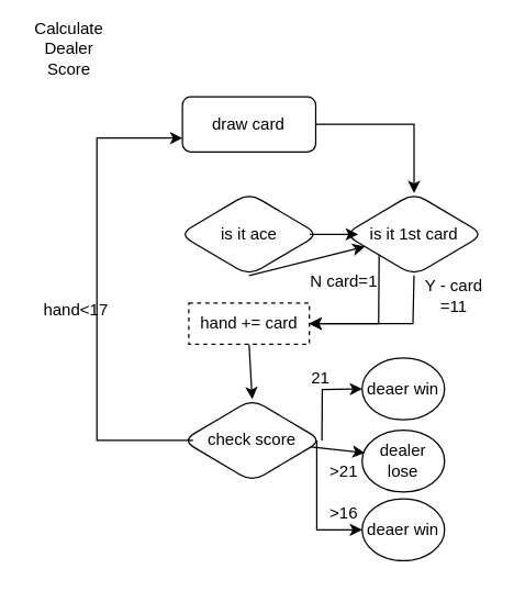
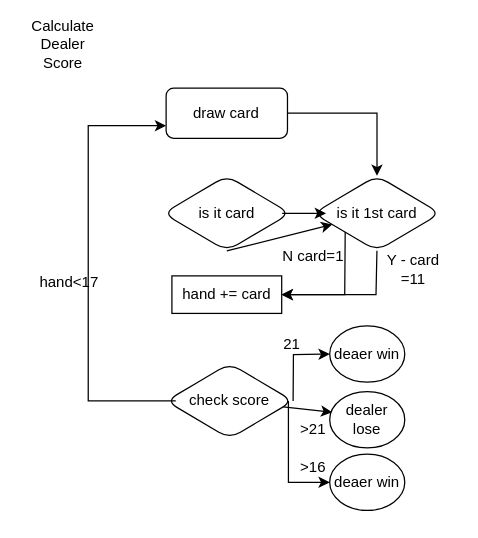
  <mxCell id="0" />
  <mxCell id="1" parent="0" />
  <mxCell id="2" value="draw card" style="rounded=1;whiteSpace=wrap;html=1;" vertex="1" parent="1"><mxGeometry x="132.25" y="70" width="97" height="40" as="geometry" /></mxCell>
- <mxCell id="3" value="is it ace" style="rhombus;whiteSpace=wrap;html=1;rounded=1;" vertex="1" parent="1"><mxGeometry x="130" y="140" width="101.5" height="60" as="geometry" /></mxCell>
+ <mxCell id="3" value="is it card" style="rhombus;whiteSpace=wrap;html=1;rounded=1;" vertex="1" parent="1"><mxGeometry x="130" y="140" width="101.5" height="60" as="geometry" /></mxCell>
  <mxCell id="4" value="" style="edgeStyle=orthogonalEdgeStyle;rounded=0;orthogonalLoop=1;jettySize=auto;html=1;" edge="1" parent="1" source="2" target="7"><mxGeometry relative="1" as="geometry" /></mxCell>
  <mxCell id="5" value="deaer win" style="ellipse;whiteSpace=wrap;html=1;rounded=1;" vertex="1" parent="1"><mxGeometry x="263" y="260" width="60" height="45" as="geometry" /></mxCell>
  <mxCell id="6" value="Calculate Dealer Score" style="text;html=1;strokeColor=none;fillColor=none;align=center;verticalAlign=middle;whiteSpace=wrap;rounded=0;" vertex="1" parent="1"><mxGeometry x="20" y="20" width="60" height="30" as="geometry" /></mxCell>
  <mxCell id="7" value="is it 1st card" style="rhombus;whiteSpace=wrap;html=1;rounded=1;" vertex="1" parent="1"><mxGeometry x="250" y="140" width="101.5" height="60" as="geometry" /></mxCell>
  <mxCell id="8" value="" style="endArrow=classic;html=1;rounded=0;exitX=0.936;exitY=0.5;exitDx=0;exitDy=0;exitPerimeter=0;" edge="1" parent="1" source="3"><mxGeometry width="50" height="50" relative="1" as="geometry"><mxPoint x="240" y="220" as="sourcePoint" /><mxPoint x="260" y="170" as="targetPoint" /></mxGeometry></mxCell>
- <mxCell id="9" value="hand += card" style="rounded=0;whiteSpace=wrap;html=1;dashed=1;" vertex="1" parent="1"><mxGeometry x="136.88" y="220" width="87.75" height="30" as="geometry" /></mxCell>
+ <mxCell id="9" value="hand += card" style="rounded=0;whiteSpace=wrap;html=1;" vertex="1" parent="1"><mxGeometry x="136.88" y="220" width="87.75" height="30" as="geometry" /></mxCell>
  <mxCell id="10" value="" style="endArrow=classic;html=1;rounded=0;exitX=0.5;exitY=1;exitDx=0;exitDy=0;" edge="1" parent="1" source="3" target="7"><mxGeometry width="50" height="50" relative="1" as="geometry"><mxPoint x="240" y="220" as="sourcePoint" /><mxPoint x="290" y="170" as="targetPoint" /></mxGeometry></mxCell>
  <mxCell id="11" value="" style="endArrow=classic;html=1;rounded=0;entryX=1;entryY=0.5;entryDx=0;entryDy=0;exitX=0.5;exitY=1;exitDx=0;exitDy=0;" edge="1" parent="1" source="7" target="9"><mxGeometry width="50" height="50" relative="1" as="geometry"><mxPoint x="240" y="220" as="sourcePoint" /><mxPoint x="290" y="170" as="targetPoint" /><Array as="points"><mxPoint x="300" y="235" /></Array></mxGeometry></mxCell>
  <mxCell id="12" value="Y - card =11" style="text;html=1;strokeColor=none;fillColor=none;align=center;verticalAlign=middle;whiteSpace=wrap;rounded=0;" vertex="1" parent="1"><mxGeometry x="300" y="200" width="60" height="30" as="geometry" /></mxCell>
  <mxCell id="13" value="" style="endArrow=classic;html=1;rounded=0;exitX=0;exitY=1;exitDx=0;exitDy=0;entryX=1;entryY=0.5;entryDx=0;entryDy=0;" edge="1" parent="1" source="7" target="9"><mxGeometry width="50" height="50" relative="1" as="geometry"><mxPoint x="240" y="220" as="sourcePoint" /><mxPoint x="290" y="170" as="targetPoint" /><Array as="points"><mxPoint x="275" y="235" /></Array></mxGeometry></mxCell>
  <mxCell id="14" value="N card=1" style="text;html=1;strokeColor=none;fillColor=none;align=center;verticalAlign=middle;whiteSpace=wrap;rounded=0;" vertex="1" parent="1"><mxGeometry x="220" y="190" width="60" height="30" as="geometry" /></mxCell>
  <mxCell id="15" value="check score" style="rhombus;whiteSpace=wrap;html=1;rounded=1;" vertex="1" parent="1"><mxGeometry x="132.25" y="290" width="101.5" height="60" as="geometry" /></mxCell>
  <mxCell id="16" value="" style="endArrow=classic;html=1;rounded=0;entryX=0.033;entryY=0.367;entryDx=0;entryDy=0;entryPerimeter=0;" edge="1" parent="1" source="15" target="17"><mxGeometry width="50" height="50" relative="1" as="geometry"><mxPoint x="240" y="220" as="sourcePoint" /><mxPoint x="290" y="170" as="targetPoint" /></mxGeometry></mxCell>
  <mxCell id="17" value="dealer lose" style="ellipse;whiteSpace=wrap;html=1;rounded=1;" vertex="1" parent="1"><mxGeometry x="263" y="312.5" width="60" height="45" as="geometry" /></mxCell>
  <mxCell id="18" value="deaer win" style="ellipse;whiteSpace=wrap;html=1;rounded=1;" vertex="1" parent="1"><mxGeometry x="263" y="362.5" width="60" height="45" as="geometry" /></mxCell>
- <mxCell id="19" value="" style="endArrow=classic;html=1;rounded=0;exitX=0.5;exitY=1;exitDx=0;exitDy=0;entryX=0.5;entryY=0;entryDx=0;entryDy=0;" edge="1" parent="1" source="9" target="15"><mxGeometry width="50" height="50" relative="1" as="geometry"><mxPoint x="240" y="220" as="sourcePoint" /><mxPoint x="190" y="280" as="targetPoint" /></mxGeometry></mxCell>
  <mxCell id="20" value="" style="endArrow=classic;html=1;rounded=0;exitX=0.076;exitY=0.5;exitDx=0;exitDy=0;exitPerimeter=0;entryX=0;entryY=0.75;entryDx=0;entryDy=0;" edge="1" parent="1" source="15" target="2"><mxGeometry width="50" height="50" relative="1" as="geometry"><mxPoint x="240" y="220" as="sourcePoint" /><mxPoint x="290" y="170" as="targetPoint" /><Array as="points"><mxPoint x="70" y="320" /><mxPoint x="70" y="100" /></Array></mxGeometry></mxCell>
  <mxCell id="21" value="" style="endArrow=classic;html=1;rounded=0;exitX=1;exitY=0.5;exitDx=0;exitDy=0;entryX=0;entryY=0.5;entryDx=0;entryDy=0;" edge="1" parent="1" source="15" target="5"><mxGeometry width="50" height="50" relative="1" as="geometry"><mxPoint x="240" y="220" as="sourcePoint" /><mxPoint x="290" y="170" as="targetPoint" /><Array as="points"><mxPoint x="234" y="283" /></Array></mxGeometry></mxCell>
  <mxCell id="22" value="" style="endArrow=classic;html=1;rounded=0;entryX=0;entryY=0.5;entryDx=0;entryDy=0;" edge="1" parent="1" target="18"><mxGeometry width="50" height="50" relative="1" as="geometry"><mxPoint x="230" y="320" as="sourcePoint" /><mxPoint x="290" y="170" as="targetPoint" /><Array as="points"><mxPoint x="230" y="385" /></Array></mxGeometry></mxCell>
  <mxCell id="23" value="hand&amp;lt;17" style="text;html=1;strokeColor=none;fillColor=none;align=center;verticalAlign=middle;whiteSpace=wrap;rounded=0;" vertex="1" parent="1"><mxGeometry x="25" y="210" width="60" height="30" as="geometry" /></mxCell>
  <mxCell id="24" value="21" style="text;html=1;strokeColor=none;fillColor=none;align=center;verticalAlign=middle;whiteSpace=wrap;rounded=0;" vertex="1" parent="1"><mxGeometry x="203" y="260" width="60" height="30" as="geometry" /></mxCell>
  <mxCell id="25" value="&amp;gt;21" style="text;html=1;strokeColor=none;fillColor=none;align=center;verticalAlign=middle;whiteSpace=wrap;rounded=0;" vertex="1" parent="1"><mxGeometry x="220" y="327.5" width="60" height="30" as="geometry" /></mxCell>
  <mxCell id="26" value="&amp;gt;16" style="text;html=1;strokeColor=none;fillColor=none;align=center;verticalAlign=middle;whiteSpace=wrap;rounded=0;" vertex="1" parent="1"><mxGeometry x="220" y="357.5" width="60" height="30" as="geometry" /></mxCell>
